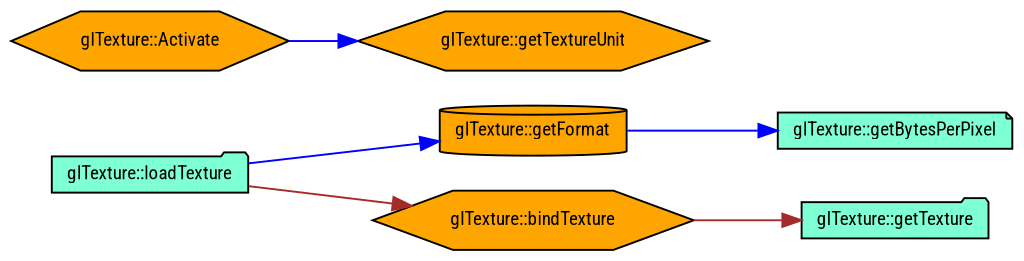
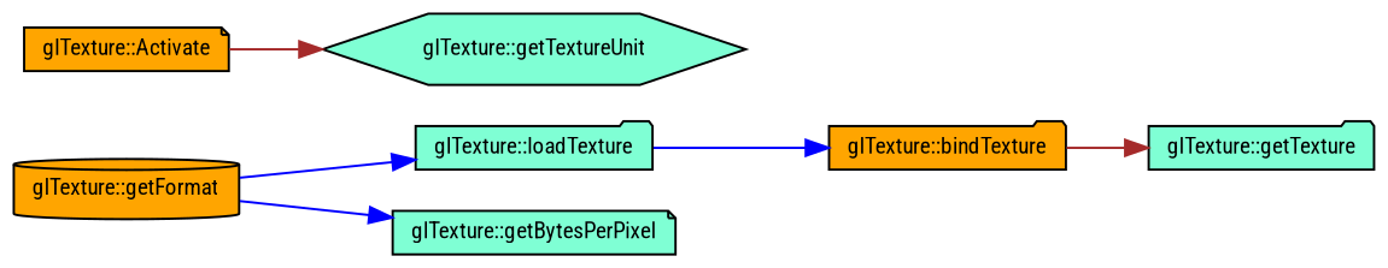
  digraph {
    fontname="Roboto Condensed"
    rankdir=LR
    node [color=black fillcolor=aquamarine fontname="Roboto Condensed" fontsize=10 shape=folder style=filled]
    edge [color=brown fontname="Roboto Condensed" fontsize=10 labelfontname=Helvetica labelfontsize=10 style=solid]
    n1 [fontcolor=black height=0.2 label="glTexture::loadTexture" width=0.4]
    n2 [fillcolor=orange height=0.2 label="glTexture::getFormat" shape=cylinder width=0.4]
-   n3 [fillcolor=orange height=0.2 label="glTexture::bindTexture" shape=hexagon width=0.4]
+   n3 [fillcolor=orange height=0.2 label="glTexture::bindTexture" width=0.4]
    n4 [height=0.2 label="glTexture::getBytesPerPixel" shape=note width=0.4]
-   n5 [fillcolor=orange height=0.2 label="glTexture::Activate" shape=hexagon width=0.4]
-   n6 [fillcolor=orange height=0.2 label="glTexture::getTextureUnit" shape=hexagon width=0.4]
+   n5 [fillcolor=orange height=0.2 label="glTexture::Activate" shape=note width=0.4]
+   n6 [height=0.2 label="glTexture::getTextureUnit" shape=hexagon width=0.4]
    n7 [height=0.2 label="glTexture::getTexture" width=0.4]
-   n1 -> n2 [color=blue]
-   n1 -> n3
+   n2 -> n1 [color=blue]
+   n1 -> n3 [color=blue]
    n2 -> n4 [color=blue]
    n3 -> n7
-   n5 -> n6 [color=blue]
+   n5 -> n6
  }
